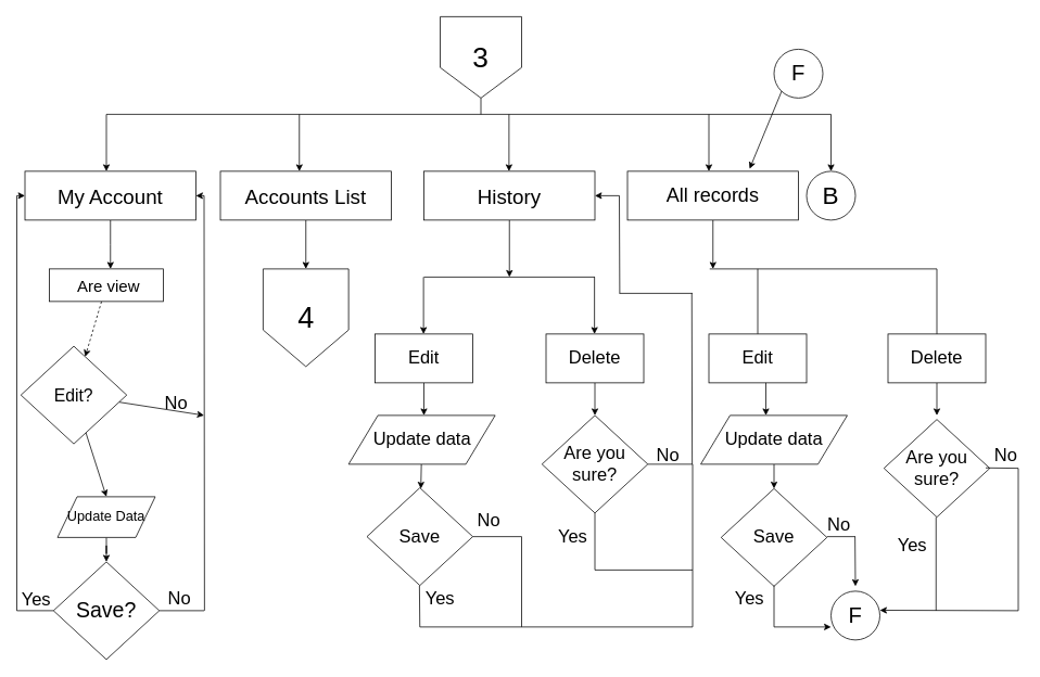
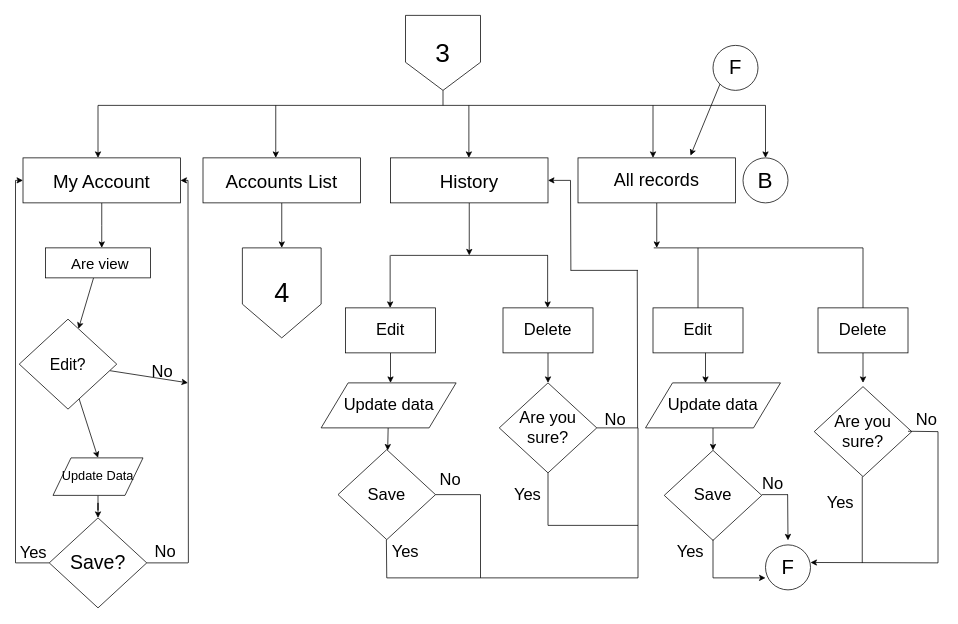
  <mxCell id="0" />
  <mxCell id="1" parent="0" />
  <mxCell id="2" value="&lt;font style=&quot;font-size: 35px&quot;&gt;3&lt;/font&gt;" style="shape=offPageConnector;whiteSpace=wrap;html=1;" vertex="1" parent="1"><mxGeometry x="540" y="20" width="100" height="100" as="geometry" /></mxCell>
  <mxCell id="3" value="" style="endArrow=none;html=1;" edge="1" parent="1"><mxGeometry width="50" height="50" relative="1" as="geometry"><mxPoint x="130" y="140" as="sourcePoint" /><mxPoint x="1020" y="140" as="targetPoint" /></mxGeometry></mxCell>
  <mxCell id="4" value="" style="endArrow=classic;html=1;" edge="1" parent="1"><mxGeometry width="50" height="50" relative="1" as="geometry"><mxPoint x="130" y="140" as="sourcePoint" /><mxPoint x="130" y="210" as="targetPoint" /></mxGeometry></mxCell>
  <mxCell id="5" style="edgeStyle=orthogonalEdgeStyle;rounded=0;orthogonalLoop=1;jettySize=auto;html=1;" edge="1" parent="1" source="6"><mxGeometry relative="1" as="geometry"><mxPoint x="135" y="330" as="targetPoint" /></mxGeometry></mxCell>
  <mxCell id="6" value="&lt;font style=&quot;font-size: 25px&quot;&gt;My Account&lt;/font&gt;" style="rounded=0;whiteSpace=wrap;html=1;" vertex="1" parent="1"><mxGeometry x="30" y="210" width="210" height="60" as="geometry" /></mxCell>
  <mxCell id="7" value="" style="endArrow=classic;html=1;" edge="1" parent="1"><mxGeometry width="50" height="50" relative="1" as="geometry"><mxPoint x="1020" y="140" as="sourcePoint" /><mxPoint x="1020" y="210" as="targetPoint" /></mxGeometry></mxCell>
  <mxCell id="8" style="edgeStyle=none;rounded=0;orthogonalLoop=1;jettySize=auto;html=1;strokeColor=#000000;" edge="1" parent="1" source="9"><mxGeometry relative="1" as="geometry"><mxPoint x="875" y="330" as="targetPoint" /></mxGeometry></mxCell>
  <mxCell id="9" value="&lt;font style=&quot;font-size: 24px&quot;&gt;All records&lt;/font&gt;" style="rounded=0;whiteSpace=wrap;html=1;" vertex="1" parent="1"><mxGeometry x="770" y="210" width="210" height="60" as="geometry" /></mxCell>
  <mxCell id="10" value="" style="endArrow=classic;html=1;" edge="1" parent="1"><mxGeometry width="50" height="50" relative="1" as="geometry"><mxPoint x="367" y="140" as="sourcePoint" /><mxPoint x="367" y="210" as="targetPoint" /></mxGeometry></mxCell>
  <mxCell id="11" style="edgeStyle=none;rounded=0;orthogonalLoop=1;jettySize=auto;html=1;strokeColor=#000000;" edge="1" parent="1" source="12"><mxGeometry relative="1" as="geometry"><mxPoint x="375" y="330" as="targetPoint" /></mxGeometry></mxCell>
  <mxCell id="12" value="&lt;font style=&quot;font-size: 25px&quot;&gt;Accounts List&lt;/font&gt;" style="rounded=0;whiteSpace=wrap;html=1;" vertex="1" parent="1"><mxGeometry x="270" y="210" width="210" height="60" as="geometry" /></mxCell>
  <mxCell id="13" style="edgeStyle=none;rounded=0;orthogonalLoop=1;jettySize=auto;html=1;strokeColor=#000000;" edge="1" parent="1" source="14"><mxGeometry relative="1" as="geometry"><mxPoint x="625" y="340" as="targetPoint" /></mxGeometry></mxCell>
  <mxCell id="14" value="&lt;font style=&quot;font-size: 25px&quot;&gt;History&lt;/font&gt;" style="rounded=0;whiteSpace=wrap;html=1;" vertex="1" parent="1"><mxGeometry x="520" y="210" width="210" height="60" as="geometry" /></mxCell>
  <mxCell id="15" value="" style="endArrow=classic;html=1;" edge="1" parent="1"><mxGeometry width="50" height="50" relative="1" as="geometry"><mxPoint x="870" y="140" as="sourcePoint" /><mxPoint x="870" y="210" as="targetPoint" /></mxGeometry></mxCell>
  <mxCell id="16" value="" style="endArrow=classic;html=1;" edge="1" parent="1"><mxGeometry width="50" height="50" relative="1" as="geometry"><mxPoint x="624.5" y="140" as="sourcePoint" /><mxPoint x="624.5" y="210" as="targetPoint" /></mxGeometry></mxCell>
  <mxCell id="17" value="" style="endArrow=none;html=1;" edge="1" parent="1"><mxGeometry width="50" height="50" relative="1" as="geometry"><mxPoint x="590" y="140" as="sourcePoint" /><mxPoint x="590" y="120" as="targetPoint" /></mxGeometry></mxCell>
  <mxCell id="18" value="&lt;font style=&quot;font-size: 30px&quot;&gt;B&lt;/font&gt;" style="ellipse;whiteSpace=wrap;html=1;aspect=fixed;" vertex="1" parent="1"><mxGeometry x="990" y="210" width="60" height="60" as="geometry" /></mxCell>
- <mxCell id="19" value="" style="edgeStyle=none;rounded=0;orthogonalLoop=1;jettySize=auto;html=1;strokeColor=#000000;dashed=1;" edge="1" parent="1" source="20" target="23"><mxGeometry relative="1" as="geometry" /></mxCell>
+ <mxCell id="19" value="" style="edgeStyle=none;rounded=0;orthogonalLoop=1;jettySize=auto;html=1;strokeColor=#000000;" edge="1" parent="1" source="20" target="23"><mxGeometry relative="1" as="geometry" /></mxCell>
  <mxCell id="20" value="&lt;font style=&quot;font-size: 20px&quot;&gt;&amp;nbsp;Are view&lt;br&gt;&lt;/font&gt;" style="rounded=0;whiteSpace=wrap;html=1;" vertex="1" parent="1"><mxGeometry x="60" y="330" width="140" height="40" as="geometry" /></mxCell>
  <mxCell id="21" style="edgeStyle=none;rounded=0;orthogonalLoop=1;jettySize=auto;html=1;entryX=0.5;entryY=0;entryDx=0;entryDy=0;strokeColor=#000000;" edge="1" parent="1" source="23" target="25"><mxGeometry relative="1" as="geometry" /></mxCell>
  <mxCell id="22" style="edgeStyle=none;rounded=0;orthogonalLoop=1;jettySize=auto;html=1;strokeColor=#000000;" edge="1" parent="1" source="23"><mxGeometry relative="1" as="geometry"><mxPoint x="250" y="510" as="targetPoint" /></mxGeometry></mxCell>
  <mxCell id="23" value="&lt;font style=&quot;font-size: 21px&quot;&gt;Edit?&lt;/font&gt;" style="rhombus;whiteSpace=wrap;html=1;" vertex="1" parent="1"><mxGeometry x="25" y="425" width="130" height="120" as="geometry" /></mxCell>
  <mxCell id="24" style="edgeStyle=orthogonalEdgeStyle;rounded=0;orthogonalLoop=1;jettySize=auto;html=1;entryX=0.5;entryY=0;entryDx=0;entryDy=0;" edge="1" parent="1" source="25" target="26"><mxGeometry relative="1" as="geometry" /></mxCell>
  <mxCell id="25" value="&lt;font style=&quot;font-size: 17px&quot;&gt;Update Data&lt;/font&gt;" style="shape=parallelogram;perimeter=parallelogramPerimeter;whiteSpace=wrap;html=1;" vertex="1" parent="1"><mxGeometry x="70" y="610" width="120" height="50" as="geometry" /></mxCell>
  <mxCell id="26" value="&lt;font style=&quot;font-size: 26px&quot;&gt;Save?&lt;/font&gt;" style="rhombus;whiteSpace=wrap;html=1;" vertex="1" parent="1"><mxGeometry x="65" y="690" width="130" height="120" as="geometry" /></mxCell>
  <mxCell id="27" value="" style="endArrow=none;html=1;strokeColor=#000000;" edge="1" parent="1"><mxGeometry width="50" height="50" relative="1" as="geometry"><mxPoint x="195" y="750" as="sourcePoint" /><mxPoint x="250" y="750" as="targetPoint" /></mxGeometry></mxCell>
  <mxCell id="28" value="" style="endArrow=none;html=1;strokeColor=#000000;" edge="1" parent="1"><mxGeometry width="50" height="50" relative="1" as="geometry"><mxPoint x="250.5" y="750" as="sourcePoint" /><mxPoint x="250" y="240" as="targetPoint" /></mxGeometry></mxCell>
  <mxCell id="29" value="" style="endArrow=none;html=1;strokeColor=#000000;" edge="1" parent="1"><mxGeometry width="50" height="50" relative="1" as="geometry"><mxPoint x="20" y="750" as="sourcePoint" /><mxPoint x="20" y="240" as="targetPoint" /></mxGeometry></mxCell>
  <mxCell id="30" value="" style="endArrow=none;html=1;strokeColor=#000000;" edge="1" parent="1"><mxGeometry width="50" height="50" relative="1" as="geometry"><mxPoint x="20" y="750" as="sourcePoint" /><mxPoint x="65" y="750" as="targetPoint" /></mxGeometry></mxCell>
  <mxCell id="31" value="" style="endArrow=classic;html=1;strokeColor=#000000;" edge="1" parent="1"><mxGeometry width="50" height="50" relative="1" as="geometry"><mxPoint x="20" y="240" as="sourcePoint" /><mxPoint x="30" y="240" as="targetPoint" /></mxGeometry></mxCell>
  <mxCell id="32" value="" style="endArrow=classic;html=1;strokeColor=#000000;" edge="1" parent="1"><mxGeometry width="50" height="50" relative="1" as="geometry"><mxPoint x="250" y="240" as="sourcePoint" /><mxPoint x="240" y="240" as="targetPoint" /></mxGeometry></mxCell>
  <mxCell id="33" value="&lt;font style=&quot;font-size: 22px&quot;&gt;No&lt;/font&gt;" style="text;html=1;strokeColor=none;fillColor=none;align=center;verticalAlign=middle;whiteSpace=wrap;rounded=0;" vertex="1" parent="1"><mxGeometry x="196" y="486" width="40" height="20" as="geometry" /></mxCell>
  <mxCell id="34" value="&lt;font style=&quot;font-size: 22px&quot;&gt;No&lt;/font&gt;" style="text;html=1;strokeColor=none;fillColor=none;align=center;verticalAlign=middle;whiteSpace=wrap;rounded=0;" vertex="1" parent="1"><mxGeometry x="200" y="726" width="40" height="20" as="geometry" /></mxCell>
  <mxCell id="35" value="&lt;font style=&quot;font-size: 22px&quot;&gt;Yes&lt;/font&gt;" style="text;html=1;strokeColor=none;fillColor=none;align=center;verticalAlign=middle;whiteSpace=wrap;rounded=0;" vertex="1" parent="1"><mxGeometry x="24" y="727" width="40" height="20" as="geometry" /></mxCell>
  <mxCell id="36" value="&lt;font style=&quot;font-size: 36px&quot;&gt;4&lt;/font&gt;" style="shape=offPageConnector;whiteSpace=wrap;html=1;" vertex="1" parent="1"><mxGeometry x="322.5" y="330" width="105" height="120" as="geometry" /></mxCell>
  <mxCell id="37" value="" style="endArrow=none;html=1;strokeColor=#000000;" edge="1" parent="1"><mxGeometry width="50" height="50" relative="1" as="geometry"><mxPoint x="520" y="340" as="sourcePoint" /><mxPoint x="730" y="340" as="targetPoint" /></mxGeometry></mxCell>
  <mxCell id="38" value="" style="endArrow=classic;html=1;" edge="1" parent="1"><mxGeometry width="50" height="50" relative="1" as="geometry"><mxPoint x="519.5" y="340" as="sourcePoint" /><mxPoint x="519.5" y="410" as="targetPoint" /></mxGeometry></mxCell>
  <mxCell id="39" value="" style="endArrow=classic;html=1;" edge="1" parent="1"><mxGeometry width="50" height="50" relative="1" as="geometry"><mxPoint x="729.5" y="340" as="sourcePoint" /><mxPoint x="729.5" y="410" as="targetPoint" /></mxGeometry></mxCell>
  <mxCell id="40" style="edgeStyle=none;rounded=0;orthogonalLoop=1;jettySize=auto;html=1;strokeColor=#000000;" edge="1" parent="1" source="41"><mxGeometry relative="1" as="geometry"><mxPoint x="730" y="510" as="targetPoint" /></mxGeometry></mxCell>
  <mxCell id="41" value="&lt;font style=&quot;font-size: 22px&quot;&gt;Delete&lt;/font&gt;" style="rounded=0;whiteSpace=wrap;html=1;" vertex="1" parent="1"><mxGeometry x="670" y="410" width="120" height="60" as="geometry" /></mxCell>
  <mxCell id="42" style="edgeStyle=none;rounded=0;orthogonalLoop=1;jettySize=auto;html=1;strokeColor=#000000;" edge="1" parent="1" source="43"><mxGeometry relative="1" as="geometry"><mxPoint x="520" y="510" as="targetPoint" /></mxGeometry></mxCell>
  <mxCell id="43" value="&lt;font style=&quot;font-size: 22px&quot;&gt;Edit&lt;/font&gt;" style="rounded=0;whiteSpace=wrap;html=1;" vertex="1" parent="1"><mxGeometry x="460" y="410" width="120" height="60" as="geometry" /></mxCell>
  <mxCell id="44" value="&lt;font style=&quot;font-size: 22px&quot;&gt;Are you sure?&lt;br&gt;&lt;/font&gt;" style="rhombus;whiteSpace=wrap;html=1;" vertex="1" parent="1"><mxGeometry x="665" y="510" width="130" height="120" as="geometry" /></mxCell>
  <mxCell id="45" value="" style="endArrow=none;html=1;strokeColor=#000000;" edge="1" parent="1"><mxGeometry width="50" height="50" relative="1" as="geometry"><mxPoint x="849.5" y="570" as="sourcePoint" /><mxPoint x="849" y="360" as="targetPoint" /></mxGeometry></mxCell>
  <mxCell id="46" value="" style="endArrow=none;html=1;strokeColor=#000000;" edge="1" parent="1"><mxGeometry width="50" height="50" relative="1" as="geometry"><mxPoint x="795" y="570" as="sourcePoint" /><mxPoint x="850" y="570" as="targetPoint" /></mxGeometry></mxCell>
  <mxCell id="47" value="" style="endArrow=none;html=1;strokeColor=#000000;" edge="1" parent="1"><mxGeometry width="50" height="50" relative="1" as="geometry"><mxPoint x="760" y="360" as="sourcePoint" /><mxPoint x="850" y="360" as="targetPoint" /></mxGeometry></mxCell>
  <mxCell id="48" value="" style="endArrow=none;html=1;strokeColor=#000000;" edge="1" parent="1"><mxGeometry width="50" height="50" relative="1" as="geometry"><mxPoint x="760.5" y="360" as="sourcePoint" /><mxPoint x="760" y="240" as="targetPoint" /></mxGeometry></mxCell>
  <mxCell id="49" value="" style="endArrow=classic;html=1;strokeColor=#000000;" edge="1" parent="1"><mxGeometry width="50" height="50" relative="1" as="geometry"><mxPoint x="760" y="240" as="sourcePoint" /><mxPoint x="730" y="240" as="targetPoint" /></mxGeometry></mxCell>
  <mxCell id="50" value="&lt;font style=&quot;font-size: 22px&quot;&gt;No&lt;/font&gt;" style="text;html=1;strokeColor=none;fillColor=none;align=center;verticalAlign=middle;whiteSpace=wrap;rounded=0;" vertex="1" parent="1"><mxGeometry x="800" y="550" width="40" height="20" as="geometry" /></mxCell>
  <mxCell id="51" value="&lt;font style=&quot;font-size: 22px&quot;&gt;Yes&lt;/font&gt;" style="text;html=1;strokeColor=none;fillColor=none;align=center;verticalAlign=middle;whiteSpace=wrap;rounded=0;" vertex="1" parent="1"><mxGeometry x="683" y="649" width="40" height="20" as="geometry" /></mxCell>
  <mxCell id="52" value="" style="endArrow=none;html=1;strokeColor=#000000;" edge="1" parent="1"><mxGeometry width="50" height="50" relative="1" as="geometry"><mxPoint x="730" y="700" as="sourcePoint" /><mxPoint x="730" y="630" as="targetPoint" /></mxGeometry></mxCell>
  <mxCell id="53" value="" style="endArrow=none;html=1;strokeColor=#000000;" edge="1" parent="1"><mxGeometry width="50" height="50" relative="1" as="geometry"><mxPoint x="730" y="700" as="sourcePoint" /><mxPoint x="850" y="700" as="targetPoint" /></mxGeometry></mxCell>
  <mxCell id="54" value="" style="endArrow=none;html=1;strokeColor=#000000;" edge="1" parent="1"><mxGeometry width="50" height="50" relative="1" as="geometry"><mxPoint x="850" y="770" as="sourcePoint" /><mxPoint x="850" y="570" as="targetPoint" /></mxGeometry></mxCell>
  <mxCell id="55" value="&lt;font style=&quot;font-size: 22px&quot;&gt;Save&lt;/font&gt;" style="rhombus;whiteSpace=wrap;html=1;" vertex="1" parent="1"><mxGeometry x="450" y="599" width="130" height="120" as="geometry" /></mxCell>
  <mxCell id="56" value="" style="endArrow=none;html=1;strokeColor=#000000;" edge="1" parent="1"><mxGeometry width="50" height="50" relative="1" as="geometry"><mxPoint x="515" y="770" as="sourcePoint" /><mxPoint x="514.5" y="719" as="targetPoint" /></mxGeometry></mxCell>
  <mxCell id="57" value="&lt;font style=&quot;font-size: 22px&quot;&gt;Yes&lt;/font&gt;" style="text;html=1;strokeColor=none;fillColor=none;align=center;verticalAlign=middle;whiteSpace=wrap;rounded=0;" vertex="1" parent="1"><mxGeometry x="520" y="726" width="40" height="20" as="geometry" /></mxCell>
  <mxCell id="58" value="&lt;font style=&quot;font-size: 22px&quot;&gt;No&lt;/font&gt;" style="text;html=1;strokeColor=none;fillColor=none;align=center;verticalAlign=middle;whiteSpace=wrap;rounded=0;" vertex="1" parent="1"><mxGeometry x="580" y="630" width="40" height="20" as="geometry" /></mxCell>
  <mxCell id="59" style="edgeStyle=none;rounded=0;orthogonalLoop=1;jettySize=auto;html=1;strokeColor=#000000;" edge="1" parent="1" source="60" target="55"><mxGeometry relative="1" as="geometry" /></mxCell>
  <mxCell id="60" value="&lt;div&gt;&lt;font style=&quot;font-size: 22px&quot;&gt;Update data&lt;/font&gt;&lt;/div&gt;" style="shape=parallelogram;perimeter=parallelogramPerimeter;whiteSpace=wrap;html=1;" vertex="1" parent="1"><mxGeometry x="427.5" y="510" width="180" height="60" as="geometry" /></mxCell>
  <mxCell id="61" value="" style="endArrow=none;html=1;strokeColor=#000000;" edge="1" parent="1"><mxGeometry width="50" height="50" relative="1" as="geometry"><mxPoint x="580" y="659" as="sourcePoint" /><mxPoint x="640" y="659" as="targetPoint" /></mxGeometry></mxCell>
  <mxCell id="62" value="" style="endArrow=none;html=1;strokeColor=#000000;" edge="1" parent="1"><mxGeometry width="50" height="50" relative="1" as="geometry"><mxPoint x="515" y="770" as="sourcePoint" /><mxPoint x="850" y="770" as="targetPoint" /></mxGeometry></mxCell>
  <mxCell id="63" value="" style="endArrow=none;html=1;strokeColor=#000000;" edge="1" parent="1"><mxGeometry width="50" height="50" relative="1" as="geometry"><mxPoint x="640" y="770" as="sourcePoint" /><mxPoint x="640" y="659" as="targetPoint" /></mxGeometry></mxCell>
  <mxCell id="64" value="" style="endArrow=none;html=1;strokeColor=#000000;" edge="1" parent="1"><mxGeometry width="50" height="50" relative="1" as="geometry"><mxPoint x="871" y="330" as="sourcePoint" /><mxPoint x="1150" y="330" as="targetPoint" /></mxGeometry></mxCell>
  <mxCell id="65" value="" style="endArrow=none;html=1;strokeColor=#000000;" edge="1" parent="1"><mxGeometry width="50" height="50" relative="1" as="geometry"><mxPoint x="930" y="410" as="sourcePoint" /><mxPoint x="930" y="330" as="targetPoint" /></mxGeometry></mxCell>
  <mxCell id="66" value="" style="endArrow=none;html=1;strokeColor=#000000;" edge="1" parent="1"><mxGeometry width="50" height="50" relative="1" as="geometry"><mxPoint x="1150" y="415.5" as="sourcePoint" /><mxPoint x="1150" y="330" as="targetPoint" /></mxGeometry></mxCell>
  <mxCell id="67" style="edgeStyle=none;rounded=0;orthogonalLoop=1;jettySize=auto;html=1;strokeColor=#000000;" edge="1" parent="1" source="68"><mxGeometry relative="1" as="geometry"><mxPoint x="1150" y="510" as="targetPoint" /></mxGeometry></mxCell>
  <mxCell id="68" value="&lt;font style=&quot;font-size: 22px&quot;&gt;Delete&lt;/font&gt;" style="rounded=0;whiteSpace=wrap;html=1;" vertex="1" parent="1"><mxGeometry x="1090" y="410" width="120" height="60" as="geometry" /></mxCell>
  <mxCell id="69" value="&lt;font style=&quot;font-size: 22px&quot;&gt;Edit&lt;/font&gt;" style="rounded=0;whiteSpace=wrap;html=1;" vertex="1" parent="1"><mxGeometry x="870" y="410" width="120" height="60" as="geometry" /></mxCell>
  <mxCell id="70" style="edgeStyle=none;rounded=0;orthogonalLoop=1;jettySize=auto;html=1;strokeColor=#000000;" edge="1" parent="1"><mxGeometry relative="1" as="geometry"><mxPoint x="940" y="510" as="targetPoint" /><mxPoint x="940" y="470" as="sourcePoint" /></mxGeometry></mxCell>
  <mxCell id="71" style="edgeStyle=none;rounded=0;orthogonalLoop=1;jettySize=auto;html=1;strokeColor=#000000;" edge="1" parent="1" source="72"><mxGeometry relative="1" as="geometry"><mxPoint x="950" y="600" as="targetPoint" /></mxGeometry></mxCell>
  <mxCell id="72" value="&lt;div&gt;&lt;font style=&quot;font-size: 22px&quot;&gt;Update data&lt;/font&gt;&lt;/div&gt;" style="shape=parallelogram;perimeter=parallelogramPerimeter;whiteSpace=wrap;html=1;" vertex="1" parent="1"><mxGeometry x="860" y="510" width="180" height="60" as="geometry" /></mxCell>
  <mxCell id="73" value="&lt;font style=&quot;font-size: 22px&quot;&gt;Save&lt;/font&gt;" style="rhombus;whiteSpace=wrap;html=1;" vertex="1" parent="1"><mxGeometry x="885" y="600" width="130" height="120" as="geometry" /></mxCell>
  <mxCell id="74" value="&lt;font style=&quot;font-size: 22px&quot;&gt;Are you sure?&lt;br&gt;&lt;/font&gt;" style="rhombus;whiteSpace=wrap;html=1;" vertex="1" parent="1"><mxGeometry x="1085" y="515" width="130" height="120" as="geometry" /></mxCell>
  <mxCell id="75" value="" style="endArrow=classic;html=1;strokeColor=#000000;" edge="1" parent="1"><mxGeometry width="50" height="50" relative="1" as="geometry"><mxPoint x="960" y="110" as="sourcePoint" /><mxPoint x="920" y="207" as="targetPoint" /></mxGeometry></mxCell>
  <mxCell id="76" value="&lt;font style=&quot;font-size: 27px&quot;&gt;F&lt;/font&gt;" style="ellipse;whiteSpace=wrap;html=1;aspect=fixed;" vertex="1" parent="1"><mxGeometry x="950" y="60" width="60" height="60" as="geometry" /></mxCell>
  <mxCell id="77" value="&lt;font style=&quot;font-size: 27px&quot;&gt;F&lt;/font&gt;" style="ellipse;whiteSpace=wrap;html=1;aspect=fixed;" vertex="1" parent="1"><mxGeometry x="1020" y="726" width="60" height="60" as="geometry" /></mxCell>
  <mxCell id="78" value="" style="endArrow=none;html=1;strokeColor=#000000;" edge="1" parent="1"><mxGeometry width="50" height="50" relative="1" as="geometry"><mxPoint x="950" y="770" as="sourcePoint" /><mxPoint x="950" y="719" as="targetPoint" /></mxGeometry></mxCell>
  <mxCell id="79" value="" style="endArrow=none;html=1;strokeColor=#000000;" edge="1" parent="1"><mxGeometry width="50" height="50" relative="1" as="geometry"><mxPoint x="1015" y="659" as="sourcePoint" /><mxPoint x="1050" y="659" as="targetPoint" /></mxGeometry></mxCell>
  <mxCell id="80" style="edgeStyle=none;rounded=0;orthogonalLoop=1;jettySize=auto;html=1;strokeColor=#000000;" edge="1" parent="1"><mxGeometry relative="1" as="geometry"><mxPoint x="1050" y="720" as="targetPoint" /><mxPoint x="1049.5" y="659" as="sourcePoint" /></mxGeometry></mxCell>
  <mxCell id="81" style="edgeStyle=none;rounded=0;orthogonalLoop=1;jettySize=auto;html=1;strokeColor=#000000;" edge="1" parent="1"><mxGeometry relative="1" as="geometry"><mxPoint x="1020" y="770" as="targetPoint" /><mxPoint x="950" y="770" as="sourcePoint" /></mxGeometry></mxCell>
  <mxCell id="82" value="" style="endArrow=none;html=1;strokeColor=#000000;" edge="1" parent="1"><mxGeometry width="50" height="50" relative="1" as="geometry"><mxPoint x="1149" y="750" as="sourcePoint" /><mxPoint x="1149" y="635" as="targetPoint" /></mxGeometry></mxCell>
  <mxCell id="83" style="edgeStyle=none;rounded=0;orthogonalLoop=1;jettySize=auto;html=1;strokeColor=#000000;" edge="1" parent="1"><mxGeometry relative="1" as="geometry"><mxPoint x="1080" y="749.5" as="targetPoint" /><mxPoint x="1250" y="750" as="sourcePoint" /></mxGeometry></mxCell>
  <mxCell id="84" value="" style="endArrow=none;html=1;strokeColor=#000000;" edge="1" parent="1"><mxGeometry width="50" height="50" relative="1" as="geometry"><mxPoint x="1250" y="750" as="sourcePoint" /><mxPoint x="1250" y="575" as="targetPoint" /></mxGeometry></mxCell>
  <mxCell id="85" value="" style="endArrow=none;html=1;strokeColor=#000000;" edge="1" parent="1"><mxGeometry width="50" height="50" relative="1" as="geometry"><mxPoint x="1210" y="574.5" as="sourcePoint" /><mxPoint x="1250" y="575" as="targetPoint" /></mxGeometry></mxCell>
  <mxCell id="86" value="&lt;font style=&quot;font-size: 22px&quot;&gt;No&lt;/font&gt;" style="text;html=1;strokeColor=none;fillColor=none;align=center;verticalAlign=middle;whiteSpace=wrap;rounded=0;" vertex="1" parent="1"><mxGeometry x="1215" y="550" width="40" height="20" as="geometry" /></mxCell>
  <mxCell id="87" value="&lt;font style=&quot;font-size: 22px&quot;&gt;Yes&lt;/font&gt;" style="text;html=1;strokeColor=none;fillColor=none;align=center;verticalAlign=middle;whiteSpace=wrap;rounded=0;" vertex="1" parent="1"><mxGeometry x="900" y="726" width="40" height="20" as="geometry" /></mxCell>
  <mxCell id="88" value="&lt;font style=&quot;font-size: 22px&quot;&gt;No&lt;/font&gt;" style="text;html=1;strokeColor=none;fillColor=none;align=center;verticalAlign=middle;whiteSpace=wrap;rounded=0;" vertex="1" parent="1"><mxGeometry x="1010" y="635" width="40" height="20" as="geometry" /></mxCell>
  <mxCell id="89" value="&lt;font style=&quot;font-size: 22px&quot;&gt;Yes&lt;/font&gt;" style="text;html=1;strokeColor=none;fillColor=none;align=center;verticalAlign=middle;whiteSpace=wrap;rounded=0;" vertex="1" parent="1"><mxGeometry x="1100" y="660" width="40" height="20" as="geometry" /></mxCell>
